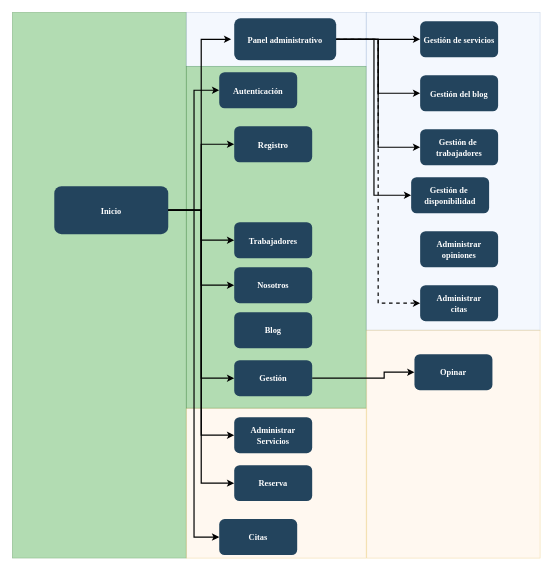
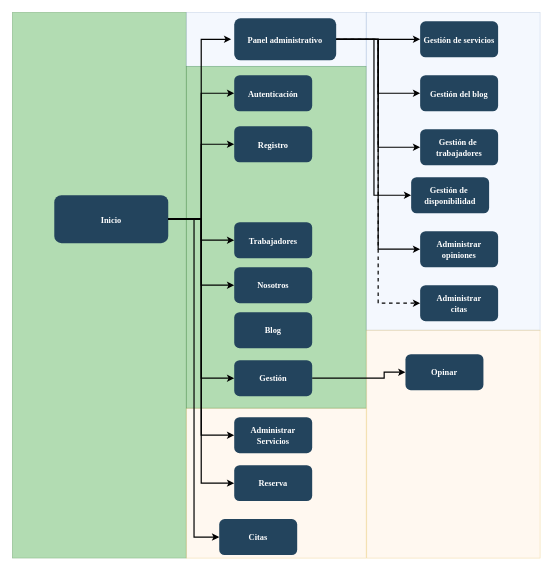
  <mxCell id="0" />
  <mxCell id="1" parent="0" />
  <mxCell id="2" value="" style="fillColor=#008a00;strokeColor=#005700;opacity=30;fontColor=#ffffff;" vertex="1" parent="1"><mxGeometry y="20" width="290" height="910" as="geometry" x="20" /></mxCell>
  <mxCell id="3" value="" style="fillColor=#dae8fc;strokeColor=#6c8ebf;opacity=30;" vertex="1" parent="1"><mxGeometry x="610" y="20" width="290" height="530" as="geometry" /></mxCell>
  <mxCell id="4" value="" style="fillColor=#dae8fc;strokeColor=#6c8ebf;opacity=30;" vertex="1" parent="1"><mxGeometry x="310" y="20" width="300" height="90" as="geometry" /></mxCell>
  <mxCell id="5" value="" style="fillColor=#ffe6cc;strokeColor=#d79b00;opacity=30;" vertex="1" parent="1"><mxGeometry x="310" y="680" width="300" height="250" as="geometry" /></mxCell>
  <mxCell id="6" value="" style="fillColor=#008a00;strokeColor=#005700;opacity=30;fontColor=#ffffff;" parent="1" vertex="1"><mxGeometry x="310" y="110" width="300" height="570" as="geometry" /></mxCell>
- <mxCell id="7" value="Inicio" style="rounded=1;fillColor=#23445D;gradientColor=none;strokeColor=none;fontColor=#FFFFFF;fontStyle=1;fontFamily=Tahoma;fontSize=14" parent="1" vertex="1"><mxGeometry x="90" y="310" width="190" height="80" as="geometry" /></mxCell>
+ <mxCell id="7" value="Inicio" style="rounded=1;fillColor=#23445D;gradientColor=none;strokeColor=none;fontColor=#FFFFFF;fontStyle=1;fontFamily=Tahoma;fontSize=14" parent="1" vertex="1"><mxGeometry x="90" y="325" width="190" height="80" as="geometry" /></mxCell>
  <mxCell id="8" value="Panel administrativo" style="rounded=1;fillColor=#23445D;gradientColor=none;strokeColor=none;fontColor=#FFFFFF;fontStyle=1;fontFamily=Tahoma;fontSize=14" parent="1" vertex="1"><mxGeometry x="390" y="30" width="170" height="70" as="geometry" /></mxCell>
- <mxCell id="9" value="Autenticación" style="rounded=1;fillColor=#23445D;gradientColor=none;strokeColor=none;fontColor=#FFFFFF;fontStyle=1;fontFamily=Tahoma;fontSize=14" parent="1" vertex="1"><mxGeometry x="365" y="120" width="130" height="60" as="geometry" /></mxCell>
+ <mxCell id="9" value="Autenticación" style="rounded=1;fillColor=#23445D;gradientColor=none;strokeColor=none;fontColor=#FFFFFF;fontStyle=1;fontFamily=Tahoma;fontSize=14" parent="1" vertex="1"><mxGeometry x="390" y="125" width="130" height="60" as="geometry" /></mxCell>
  <mxCell id="10" value="Registro" style="rounded=1;fillColor=#23445D;gradientColor=none;strokeColor=none;fontColor=#FFFFFF;fontStyle=1;fontFamily=Tahoma;fontSize=14" parent="1" vertex="1"><mxGeometry x="390" y="210" width="130" height="60" as="geometry" /></mxCell>
  <mxCell id="11" value="Reserva" style="rounded=1;fillColor=#23445D;gradientColor=none;strokeColor=none;fontColor=#FFFFFF;fontStyle=1;fontFamily=Tahoma;fontSize=14" parent="1" vertex="1"><mxGeometry x="390" y="775" width="130" height="60" as="geometry" /></mxCell>
  <mxCell id="12" value="Trabajadores" style="rounded=1;fillColor=#23445D;gradientColor=none;strokeColor=none;fontColor=#FFFFFF;fontStyle=1;fontFamily=Tahoma;fontSize=14" parent="1" vertex="1"><mxGeometry x="390" y="370" width="130" height="60" as="geometry" /></mxCell>
  <mxCell id="13" value="" style="edgeStyle=elbowEdgeStyle;strokeWidth=2;rounded=0;exitX=1;exitY=0.5;exitDx=0;exitDy=0;entryX=0;entryY=0.5;entryDx=0;entryDy=0;" parent="1" source="7" target="10" edge="1"><mxGeometry x="347" y="225.5" width="100" height="100" as="geometry"><mxPoint x="610" y="280" as="sourcePoint" /><mxPoint x="315" y="530" as="targetPoint" /></mxGeometry></mxCell>
  <mxCell id="14" value="Citas" style="rounded=1;fillColor=#23445D;gradientColor=none;strokeColor=none;fontColor=#FFFFFF;fontStyle=1;fontFamily=Tahoma;fontSize=14" vertex="1" parent="1"><mxGeometry x="365" y="865" width="130" height="60" as="geometry" /></mxCell>
  <mxCell id="15" value="Blog" style="rounded=1;fillColor=#23445D;gradientColor=none;strokeColor=none;fontColor=#FFFFFF;fontStyle=1;fontFamily=Tahoma;fontSize=14" vertex="1" parent="1"><mxGeometry x="390" y="520" width="130" height="60" as="geometry" /></mxCell>
  <mxCell id="16" value="Nosotros" style="rounded=1;fillColor=#23445D;gradientColor=none;strokeColor=none;fontColor=#FFFFFF;fontStyle=1;fontFamily=Tahoma;fontSize=14" vertex="1" parent="1"><mxGeometry x="390" y="445" width="130" height="60" as="geometry" /></mxCell>
  <mxCell id="17" value="Administrar&#10;Servicios" style="rounded=1;fillColor=#23445D;gradientColor=none;strokeColor=none;fontColor=#FFFFFF;fontStyle=1;fontFamily=Tahoma;fontSize=14" vertex="1" parent="1"><mxGeometry x="390" y="695" width="130" height="60" as="geometry" /></mxCell>
  <mxCell id="18" value="" style="edgeStyle=elbowEdgeStyle;strokeWidth=2;rounded=0;exitX=1;exitY=0.5;exitDx=0;exitDy=0;entryX=0;entryY=0.5;entryDx=0;entryDy=0;" edge="1" parent="1" source="7" target="9"><mxGeometry x="347" y="225.5" width="100" height="100" as="geometry"><mxPoint x="230" y="480" as="sourcePoint" /><mxPoint x="430" y="190" as="targetPoint" /></mxGeometry></mxCell>
  <mxCell id="19" value="" style="edgeStyle=elbowEdgeStyle;strokeWidth=2;rounded=0;exitX=1;exitY=0.5;exitDx=0;exitDy=0;entryX=0;entryY=0.5;entryDx=0;entryDy=0;" edge="1" parent="1" source="7" target="12"><mxGeometry x="347" y="225.5" width="100" height="100" as="geometry"><mxPoint x="230" y="480" as="sourcePoint" /><mxPoint x="430" y="20" as="targetPoint" /></mxGeometry></mxCell>
  <mxCell id="20" value="" style="edgeStyle=elbowEdgeStyle;strokeWidth=2;rounded=0;exitX=1;exitY=0.5;exitDx=0;exitDy=0;entryX=0;entryY=0.5;entryDx=0;entryDy=0;" edge="1" parent="1" source="7" target="11"><mxGeometry x="347" y="225.5" width="100" height="100" as="geometry"><mxPoint x="230" y="480" as="sourcePoint" /><mxPoint x="430" y="700" as="targetPoint" /></mxGeometry></mxCell>
  <mxCell id="21" value="" style="edgeStyle=elbowEdgeStyle;strokeWidth=2;rounded=0;exitX=1;exitY=0.5;exitDx=0;exitDy=0;entryX=0;entryY=0.5;entryDx=0;entryDy=0;" edge="1" parent="1" source="7" target="16"><mxGeometry x="347" y="225.5" width="100" height="100" as="geometry"><mxPoint x="250" y="500" as="sourcePoint" /><mxPoint x="450" y="720" as="targetPoint" /></mxGeometry></mxCell>
  <mxCell id="22" value="" style="edgeStyle=elbowEdgeStyle;strokeWidth=2;rounded=0;entryX=0;entryY=0.5;entryDx=0;entryDy=0;exitX=1;exitY=0.5;exitDx=0;exitDy=0;" edge="1" parent="1" source="7" target="14"><mxGeometry x="347" y="225.5" width="100" height="100" as="geometry"><mxPoint x="221" y="470" as="sourcePoint" /><mxPoint x="470" y="740" as="targetPoint" /></mxGeometry></mxCell>
  <mxCell id="23" value="" style="edgeStyle=elbowEdgeStyle;strokeWidth=2;rounded=0;exitX=1;exitY=0.5;exitDx=0;exitDy=0;entryX=0;entryY=0.5;entryDx=0;entryDy=0;" edge="1" parent="1" source="7" target="17"><mxGeometry x="347" y="225.5" width="100" height="100" as="geometry"><mxPoint x="230" y="480" as="sourcePoint" /><mxPoint x="430" y="590" as="targetPoint" /></mxGeometry></mxCell>
  <mxCell id="24" value="" style="edgeStyle=elbowEdgeStyle;strokeWidth=2;rounded=0;exitX=1;exitY=0.5;exitDx=0;exitDy=0;entryX=0;entryY=0.5;entryDx=0;entryDy=0;" edge="1" parent="1" source="7"><mxGeometry x="347" y="225.5" width="100" height="100" as="geometry"><mxPoint x="275" y="350" as="sourcePoint" /><mxPoint x="385" y="65" as="targetPoint" /><Array as="points"><mxPoint x="335" y="210" /></Array></mxGeometry></mxCell>
  <mxCell id="25" value="Gestión de &#10;trabajadores" style="rounded=1;fillColor=#23445D;gradientColor=none;strokeColor=none;fontColor=#FFFFFF;fontStyle=1;fontFamily=Tahoma;fontSize=14" vertex="1" parent="1"><mxGeometry x="700" y="215" width="130" height="60" as="geometry" /></mxCell>
  <mxCell id="26" value="Gestión del blog" style="rounded=1;fillColor=#23445D;gradientColor=none;strokeColor=none;fontColor=#FFFFFF;fontStyle=1;fontFamily=Tahoma;fontSize=14" vertex="1" parent="1"><mxGeometry x="700" y="125" width="130" height="60" as="geometry" /></mxCell>
  <mxCell id="27" value="Gestión de servicios" style="rounded=1;fillColor=#23445D;gradientColor=none;strokeColor=none;fontColor=#FFFFFF;fontStyle=1;fontFamily=Tahoma;fontSize=14" vertex="1" parent="1"><mxGeometry x="700" y="35" width="130" height="60" as="geometry" /></mxCell>
  <mxCell id="28" value="Gestión de &#10;disponibilidad" style="rounded=1;fillColor=#23445D;gradientColor=none;strokeColor=none;fontColor=#FFFFFF;fontStyle=1;fontFamily=Tahoma;fontSize=14" vertex="1" parent="1"><mxGeometry x="685" y="295" width="130" height="60" as="geometry" /></mxCell>
  <mxCell id="29" value="" style="edgeStyle=elbowEdgeStyle;strokeWidth=2;rounded=0;exitX=1;exitY=0.5;exitDx=0;exitDy=0;entryX=0;entryY=0.5;entryDx=0;entryDy=0;" edge="1" parent="1" source="8" target="26"><mxGeometry x="347" y="225.5" width="100" height="100" as="geometry"><mxPoint x="230" y="480" as="sourcePoint" /><mxPoint x="429" y="5" as="targetPoint" /></mxGeometry></mxCell>
+ <mxCell id="30" value="" style="edgeStyle=elbowEdgeStyle;strokeWidth=2;rounded=0;exitX=1;exitY=0.5;exitDx=0;exitDy=0;entryX=0;entryY=0.5;entryDx=0;entryDy=0;" edge="1" parent="1" source="8" target="34"><mxGeometry x="347" y="225.5" width="100" height="100" as="geometry"><mxPoint x="599" y="5" as="sourcePoint" /><mxPoint x="710" y="20" as="targetPoint" /></mxGeometry></mxCell>
  <mxCell id="31" value="" style="edgeStyle=elbowEdgeStyle;strokeWidth=2;rounded=0;exitX=1;exitY=0.5;exitDx=0;exitDy=0;entryX=0;entryY=0.5;entryDx=0;entryDy=0;" edge="1" parent="1" source="8" target="28"><mxGeometry x="347" y="225.5" width="100" height="100" as="geometry"><mxPoint x="609" y="15" as="sourcePoint" /><mxPoint x="720" y="30" as="targetPoint" /></mxGeometry></mxCell>
  <mxCell id="32" value="" style="edgeStyle=elbowEdgeStyle;strokeWidth=2;rounded=0;exitX=1;exitY=0.5;exitDx=0;exitDy=0;entryX=0;entryY=0.5;entryDx=0;entryDy=0;" edge="1" parent="1" source="8" target="27"><mxGeometry x="347" y="225.5" width="100" height="100" as="geometry"><mxPoint x="619" y="25" as="sourcePoint" /><mxPoint x="730" y="40" as="targetPoint" /></mxGeometry></mxCell>
  <mxCell id="33" value="" style="edgeStyle=elbowEdgeStyle;strokeWidth=2;rounded=0;exitX=1;exitY=0.5;exitDx=0;exitDy=0;entryX=0;entryY=0.5;entryDx=0;entryDy=0;" edge="1" parent="1" source="8" target="25"><mxGeometry x="347" y="225.5" width="100" height="100" as="geometry"><mxPoint x="629" y="35" as="sourcePoint" /><mxPoint x="740" y="50" as="targetPoint" /></mxGeometry></mxCell>
  <mxCell id="34" value="Administrar&#10;opiniones" style="rounded=1;fillColor=#23445D;gradientColor=none;strokeColor=none;fontColor=#FFFFFF;fontStyle=1;fontFamily=Tahoma;fontSize=14" vertex="1" parent="1"><mxGeometry x="700" y="385" width="130" height="60" as="geometry" /></mxCell>
  <mxCell id="35" value="Administrar&#10;citas" style="rounded=1;fillColor=#23445D;gradientColor=none;strokeColor=none;fontColor=#FFFFFF;fontStyle=1;fontFamily=Tahoma;fontSize=14" vertex="1" parent="1"><mxGeometry x="700" y="475" width="130" height="60" as="geometry" /></mxCell>
  <mxCell id="36" value="" style="edgeStyle=elbowEdgeStyle;strokeWidth=2;rounded=0;exitX=1;exitY=0.5;exitDx=0;exitDy=0;entryX=0;entryY=0.5;entryDx=0;entryDy=0;dashed=1;" edge="1" parent="1" source="8" target="35"><mxGeometry x="347" y="225.5" width="100" height="100" as="geometry"><mxPoint x="599" y="5" as="sourcePoint" /><mxPoint x="710" y="110" as="targetPoint" /></mxGeometry></mxCell>
  <mxCell id="37" value="" style="fillColor=#ffe6cc;strokeColor=#d79b00;opacity=30;" vertex="1" parent="1"><mxGeometry x="611" y="550" width="289" height="380" as="geometry" /></mxCell>
  <mxCell id="38" value="Gestión" style="rounded=1;fillColor=#23445D;gradientColor=none;strokeColor=none;fontColor=#FFFFFF;fontStyle=1;fontFamily=Tahoma;fontSize=14" vertex="1" parent="1"><mxGeometry x="390" y="600" width="130" height="60" as="geometry" /></mxCell>
  <mxCell id="39" value="" style="edgeStyle=elbowEdgeStyle;strokeWidth=2;rounded=0;exitX=1;exitY=0.5;exitDx=0;exitDy=0;entryX=0;entryY=0.5;entryDx=0;entryDy=0;" edge="1" parent="1" source="7" target="38"><mxGeometry x="347" y="225.5" width="100" height="100" as="geometry"><mxPoint x="290" y="360" as="sourcePoint" /><mxPoint x="400" y="560" as="targetPoint" /></mxGeometry></mxCell>
- <mxCell id="40" value="Opinar" style="rounded=1;fillColor=#23445D;gradientColor=none;strokeColor=none;fontColor=#FFFFFF;fontStyle=1;fontFamily=Tahoma;fontSize=14" vertex="1" parent="1"><mxGeometry x="690.5" y="590" width="130" height="60" as="geometry" /></mxCell>
+ <mxCell id="40" value="Opinar" style="rounded=1;fillColor=#23445D;gradientColor=none;strokeColor=none;fontColor=#FFFFFF;fontStyle=1;fontFamily=Tahoma;fontSize=14" vertex="1" parent="1"><mxGeometry x="675.5" y="590" width="130" height="60" as="geometry" /></mxCell>
  <mxCell id="41" value="" style="edgeStyle=elbowEdgeStyle;strokeWidth=2;rounded=0;exitX=1;exitY=0.5;exitDx=0;exitDy=0;entryX=0;entryY=0.5;entryDx=0;entryDy=0;" edge="1" parent="1" source="38" target="40"><mxGeometry x="347" y="225.5" width="100" height="100" as="geometry"><mxPoint x="530" y="560" as="sourcePoint" /><mxPoint x="710" y="610" as="targetPoint" /><Array as="points"><mxPoint x="640" y="590" /></Array></mxGeometry></mxCell>
